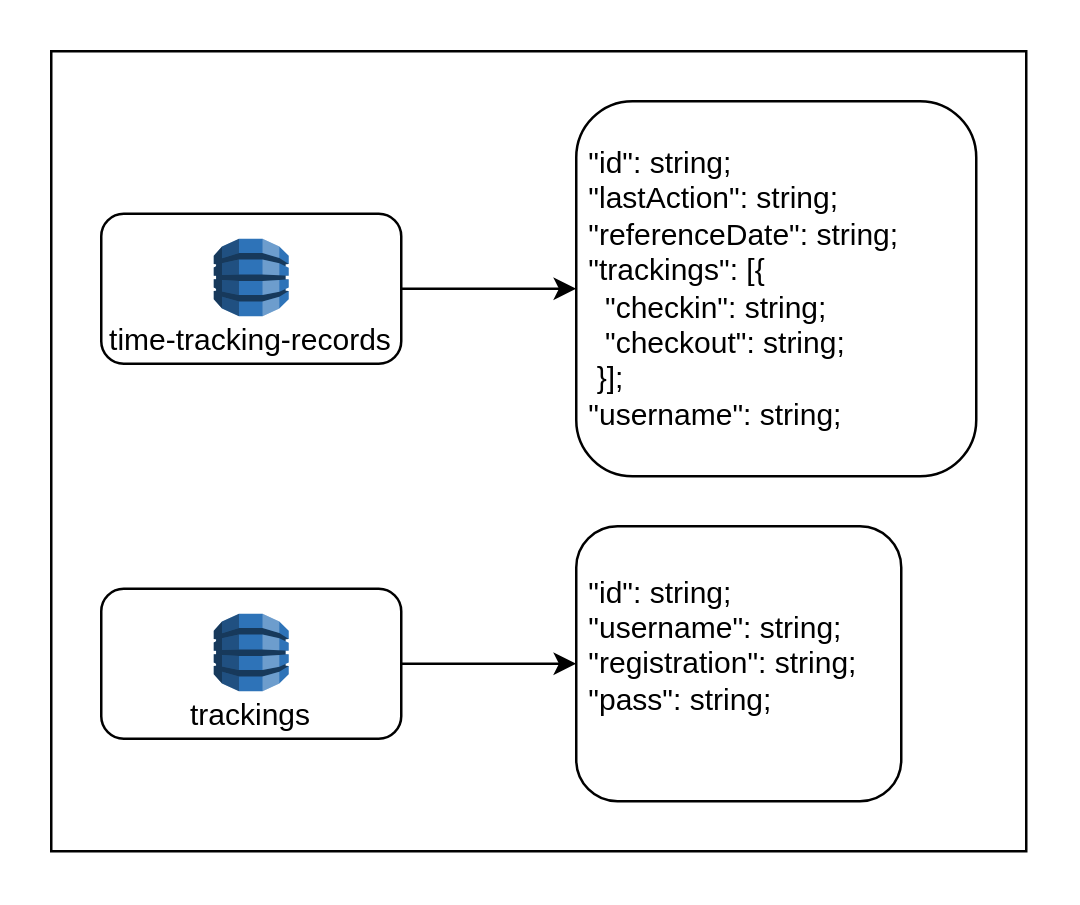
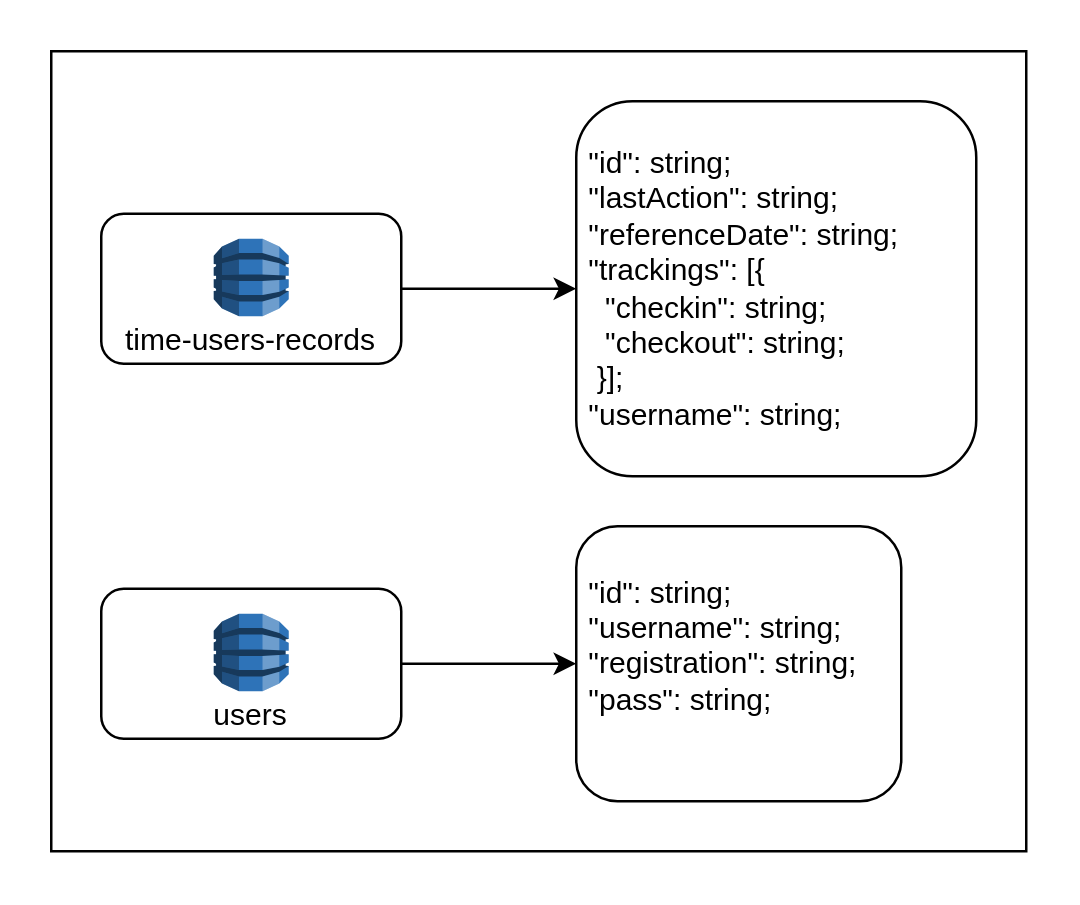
  <mxCell id="0" />
  <mxCell id="1" parent="0" />
  <mxCell id="2" value="" style="rounded=0;whiteSpace=wrap;html=1;" vertex="1" parent="1"><mxGeometry x="20" y="20" width="390" height="320" as="geometry" /></mxCell>
  <mxCell id="3" value="" style="group" parent="1" vertex="1" connectable="0"><mxGeometry x="40" y="85" width="120" height="60" as="geometry" /></mxCell>
- <mxCell id="4" value="time-tracking-records" style="rounded=1;whiteSpace=wrap;html=1;container=0;verticalAlign=bottom;" parent="3" vertex="1"><mxGeometry width="120" height="60" as="geometry" /></mxCell>
+ <mxCell id="4" value="time-users-records" style="rounded=1;whiteSpace=wrap;html=1;container=0;verticalAlign=bottom;" parent="3" vertex="1"><mxGeometry width="120" height="60" as="geometry" /></mxCell>
  <mxCell id="5" value="" style="outlineConnect=0;dashed=0;verticalLabelPosition=bottom;verticalAlign=top;align=center;html=1;shape=mxgraph.aws3.dynamo_db;fillColor=#2E73B8;gradientColor=none;" parent="3" vertex="1"><mxGeometry x="45" y="10" width="30" height="31" as="geometry" /></mxCell>
  <mxCell id="6" value="&lt;div style=&quot;&quot;&gt;&lt;span style=&quot;background-color: initial;&quot;&gt;&amp;nbsp;&quot;id&quot;: string;&lt;/span&gt;&lt;br&gt;&lt;/div&gt;&lt;div&gt;&amp;nbsp;&quot;lastAction&quot;: string;&lt;/div&gt;&lt;div&gt;&amp;nbsp;&quot;referenceDate&quot;: string;&lt;/div&gt;&lt;div&gt;&amp;nbsp;&quot;trackings&quot;: [&lt;span style=&quot;background-color: initial;&quot;&gt;{&lt;/span&gt;&lt;/div&gt;&lt;div&gt;&amp;nbsp; &amp;nbsp;&quot;checkin&quot;: string;&lt;/div&gt;&lt;div&gt;&amp;nbsp; &amp;nbsp;&quot;checkout&quot;: string;&lt;/div&gt;&lt;div&gt;&amp;nbsp; }];&lt;/div&gt;&lt;div&gt;&amp;nbsp;&quot;username&quot;: string;&lt;/div&gt;" style="rounded=1;whiteSpace=wrap;html=1;container=0;verticalAlign=middle;align=left;" vertex="1" parent="1"><mxGeometry x="230" y="40" width="160" height="150" as="geometry" /></mxCell>
  <mxCell id="7" value="" style="edgeStyle=none;html=1;" edge="1" parent="1" source="4" target="6"><mxGeometry relative="1" as="geometry" /></mxCell>
  <mxCell id="8" value="" style="group" vertex="1" connectable="0" parent="1"><mxGeometry x="40" y="235" width="120" height="60" as="geometry" /></mxCell>
- <mxCell id="9" value="trackings" style="rounded=1;whiteSpace=wrap;html=1;container=0;verticalAlign=bottom;" vertex="1" parent="8"><mxGeometry width="120" height="60" as="geometry" /></mxCell>
+ <mxCell id="9" value="users" style="rounded=1;whiteSpace=wrap;html=1;container=0;verticalAlign=bottom;" vertex="1" parent="8"><mxGeometry width="120" height="60" as="geometry" /></mxCell>
  <mxCell id="10" value="" style="outlineConnect=0;dashed=0;verticalLabelPosition=bottom;verticalAlign=top;align=center;html=1;shape=mxgraph.aws3.dynamo_db;fillColor=#2E73B8;gradientColor=none;" vertex="1" parent="8"><mxGeometry x="45" y="10" width="30" height="31" as="geometry" /></mxCell>
  <mxCell id="11" value="&lt;div style=&quot;&quot;&gt;&lt;span style=&quot;background-color: initial;&quot;&gt;&amp;nbsp;&quot;id&quot;: string;&lt;/span&gt;&lt;br&gt;&lt;/div&gt;&lt;div&gt;&amp;nbsp;&quot;username&quot;: string;&lt;/div&gt;&lt;div&gt;&amp;nbsp;&quot;registration&quot;: string;&lt;br&gt;&lt;/div&gt;&lt;div&gt;&amp;nbsp;&quot;pass&quot;: string;&lt;br&gt;&lt;/div&gt;&lt;div&gt;&amp;nbsp;&lt;br&gt;&lt;/div&gt;" style="rounded=1;whiteSpace=wrap;html=1;container=0;verticalAlign=middle;align=left;" vertex="1" parent="1"><mxGeometry x="230" y="210" width="130" height="110" as="geometry" /></mxCell>
  <mxCell id="12" value="" style="edgeStyle=none;html=1;" edge="1" parent="1" source="9" target="11"><mxGeometry relative="1" as="geometry" /></mxCell>
